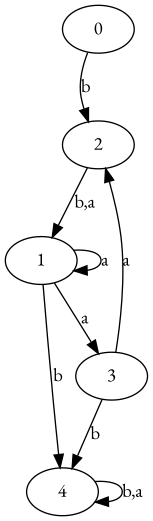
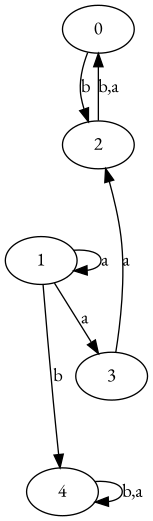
  digraph {
    d2tdocpreamble="\usetikzlibrary{automata}"
    d2tfigpreamble="\tikzstyle{every state}= [ draw=blue!50,very thick,fill=blue!20]  \tikzstyle{auto}= [fill=white]"
    fontname="EB Garamond"
    ranksep=0.5
    node [fontname="EB Garamond" style=state]
    edge [fontname="EB Garamond" lblstyle=auto topath="bend right"]
    n1 [label=0 style="state, accepting"]
    n2 [label=2]
    n3 [label=3 style="state, initial"]
    n4 [label=4]
    n5 [label=1]
    n1 -> n2 [label=b]
-   n2 -> n5 [label="b,a"]
+   n2 -> n1 [label="b,a"]
    n3 -> n2 [label=a]
-   n3 -> n4 [label=b]
    n4 -> n4 [label="b,a" topath="loop above"]
    n5 -> n3 [label=a]
    n5 -> n4 [label=b]
    n5 -> n5 [label=a topath="loop above"]
  }
